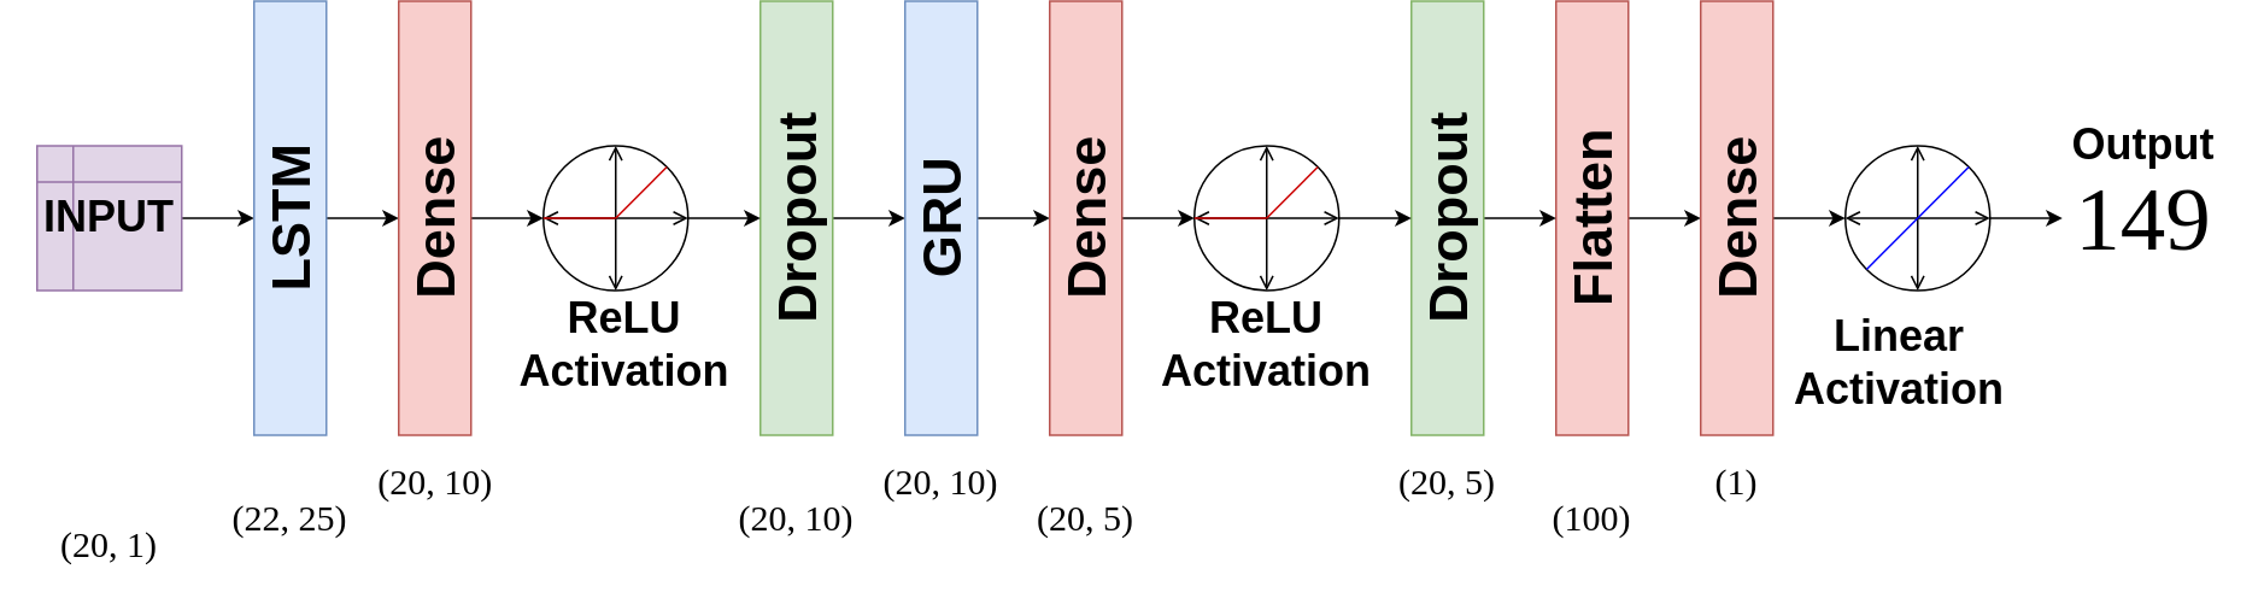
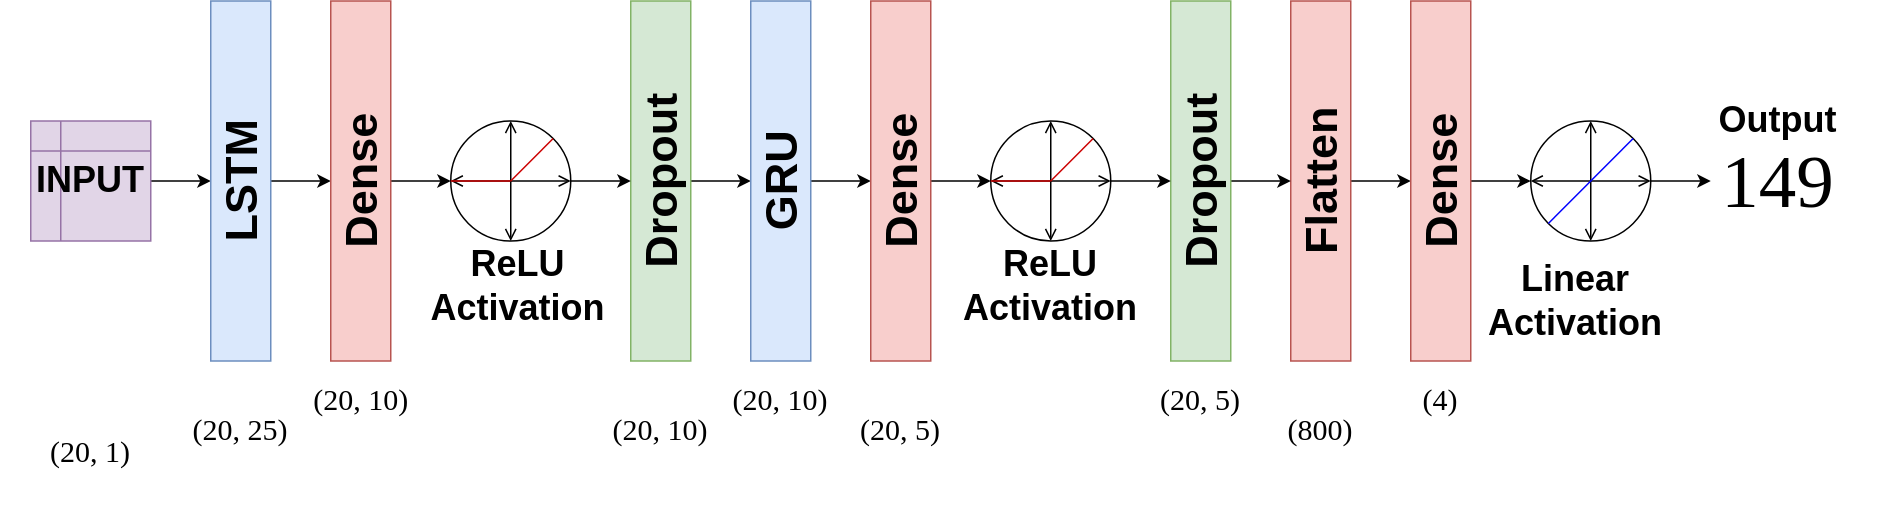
  <mxCell id="0" />
  <mxCell id="1" parent="0" />
  <mxCell id="2" style="edgeStyle=orthogonalEdgeStyle;rounded=0;orthogonalLoop=1;jettySize=auto;html=1;entryX=0.5;entryY=0;entryDx=0;entryDy=0;fontSize=30;startArrow=none;startFill=0;endArrow=classic;endFill=1;strokeColor=#000000;strokeWidth=1;" parent="1" source="3" target="5" edge="1"><mxGeometry relative="1" as="geometry" /></mxCell>
  <mxCell id="3" value="&lt;font style=&quot;font-size: 24px&quot;&gt;&lt;b&gt;INPUT&lt;/b&gt;&lt;br&gt;&lt;/font&gt;" style="shape=internalStorage;whiteSpace=wrap;html=1;backgroundOutline=1;fillColor=#e1d5e7;strokeColor=#9673a6;" parent="1" vertex="1"><mxGeometry x="20" y="40" width="80" height="80" as="geometry" /></mxCell>
  <mxCell id="4" style="edgeStyle=orthogonalEdgeStyle;rounded=0;orthogonalLoop=1;jettySize=auto;html=1;entryX=0.5;entryY=0;entryDx=0;entryDy=0;fontSize=30;startArrow=none;startFill=0;endArrow=classic;endFill=1;strokeColor=#000000;strokeWidth=1;" parent="1" source="5" target="7" edge="1"><mxGeometry relative="1" as="geometry" /></mxCell>
  <mxCell id="5" value="&lt;b&gt;&lt;font style=&quot;font-size: 30px&quot;&gt;LSTM&lt;/font&gt;&lt;/b&gt;" style="rounded=0;whiteSpace=wrap;html=1;rotation=-90;fillColor=#dae8fc;strokeColor=#6c8ebf;" parent="1" vertex="1"><mxGeometry x="40" y="60" width="240" height="40" as="geometry" /></mxCell>
  <mxCell id="6" style="edgeStyle=orthogonalEdgeStyle;rounded=0;orthogonalLoop=1;jettySize=auto;html=1;fontSize=30;startArrow=none;startFill=0;endArrow=classic;endFill=1;strokeColor=#000000;strokeWidth=1;" parent="1" source="7" edge="1"><mxGeometry relative="1" as="geometry"><mxPoint x="300" y="80" as="targetPoint" /></mxGeometry></mxCell>
  <mxCell id="7" value="&lt;b&gt;&lt;font style=&quot;font-size: 30px&quot;&gt;Dense&lt;/font&gt;&lt;/b&gt;" style="rounded=0;whiteSpace=wrap;html=1;rotation=-90;fillColor=#f8cecc;strokeColor=#b85450;" parent="1" vertex="1"><mxGeometry x="120" y="60" width="240" height="40" as="geometry" /></mxCell>
  <mxCell id="8" style="edgeStyle=orthogonalEdgeStyle;rounded=0;orthogonalLoop=1;jettySize=auto;html=1;entryX=0.5;entryY=0;entryDx=0;entryDy=0;fontSize=30;startArrow=none;startFill=0;endArrow=classic;endFill=1;strokeColor=#000000;strokeWidth=1;" parent="1" source="9" target="11" edge="1"><mxGeometry relative="1" as="geometry" /></mxCell>
  <mxCell id="9" value="&lt;b&gt;&lt;font style=&quot;font-size: 30px&quot;&gt;Dropout&lt;/font&gt;&lt;/b&gt;" style="rounded=0;whiteSpace=wrap;html=1;rotation=-90;fillColor=#d5e8d4;strokeColor=#82b366;" parent="1" vertex="1"><mxGeometry x="320" y="60" width="240" height="40" as="geometry" /></mxCell>
  <mxCell id="10" style="edgeStyle=orthogonalEdgeStyle;rounded=0;orthogonalLoop=1;jettySize=auto;html=1;entryX=0.5;entryY=0;entryDx=0;entryDy=0;fontSize=30;startArrow=none;startFill=0;endArrow=classic;endFill=1;strokeColor=#000000;strokeWidth=1;" parent="1" source="11" target="13" edge="1"><mxGeometry relative="1" as="geometry" /></mxCell>
  <mxCell id="11" value="&lt;b&gt;&lt;font style=&quot;font-size: 30px&quot;&gt;GRU&lt;/font&gt;&lt;/b&gt;" style="rounded=0;whiteSpace=wrap;html=1;rotation=-90;fillColor=#dae8fc;strokeColor=#6c8ebf;" parent="1" vertex="1"><mxGeometry x="400" y="60" width="240" height="40" as="geometry" /></mxCell>
  <mxCell id="12" style="edgeStyle=orthogonalEdgeStyle;rounded=0;orthogonalLoop=1;jettySize=auto;html=1;fontSize=30;startArrow=none;startFill=0;endArrow=classic;endFill=1;strokeColor=#000000;strokeWidth=1;" parent="1" source="13" edge="1"><mxGeometry relative="1" as="geometry"><mxPoint x="660" y="80" as="targetPoint" /></mxGeometry></mxCell>
  <mxCell id="13" value="&lt;b&gt;&lt;font style=&quot;font-size: 30px&quot;&gt;Dense&lt;/font&gt;&lt;/b&gt;" style="rounded=0;whiteSpace=wrap;html=1;rotation=-90;fillColor=#f8cecc;strokeColor=#b85450;" parent="1" vertex="1"><mxGeometry x="480" y="60" width="240" height="40" as="geometry" /></mxCell>
  <mxCell id="14" style="edgeStyle=orthogonalEdgeStyle;rounded=0;orthogonalLoop=1;jettySize=auto;html=1;entryX=0.5;entryY=0;entryDx=0;entryDy=0;fontSize=30;startArrow=none;startFill=0;endArrow=classic;endFill=1;strokeColor=#000000;strokeWidth=1;" parent="1" source="15" target="17" edge="1"><mxGeometry relative="1" as="geometry" /></mxCell>
  <mxCell id="15" value="&lt;b&gt;&lt;font style=&quot;font-size: 30px&quot;&gt;Flatten&lt;/font&gt;&lt;/b&gt;" style="rounded=0;whiteSpace=wrap;html=1;rotation=-90;fillColor=#f8cecc;strokeColor=#b85450;" parent="1" vertex="1"><mxGeometry x="760" y="60" width="240" height="40" as="geometry" /></mxCell>
  <mxCell id="16" style="edgeStyle=orthogonalEdgeStyle;rounded=0;orthogonalLoop=1;jettySize=auto;html=1;fontSize=30;startArrow=none;startFill=0;endArrow=classic;endFill=1;strokeColor=#000000;strokeWidth=1;" parent="1" source="17" edge="1"><mxGeometry relative="1" as="geometry"><mxPoint x="1020" y="80" as="targetPoint" /></mxGeometry></mxCell>
  <mxCell id="17" value="&lt;b&gt;&lt;font style=&quot;font-size: 30px&quot;&gt;Dense&lt;/font&gt;&lt;/b&gt;" style="rounded=0;whiteSpace=wrap;html=1;rotation=-90;fillColor=#f8cecc;strokeColor=#b85450;" parent="1" vertex="1"><mxGeometry x="840" y="60" width="240" height="40" as="geometry" /></mxCell>
  <mxCell id="18" style="edgeStyle=orthogonalEdgeStyle;rounded=0;orthogonalLoop=1;jettySize=auto;html=1;entryX=0.5;entryY=0;entryDx=0;entryDy=0;fontSize=30;startArrow=none;startFill=0;endArrow=classic;endFill=1;strokeColor=#000000;strokeWidth=1;" parent="1" source="19" target="15" edge="1"><mxGeometry relative="1" as="geometry" /></mxCell>
  <mxCell id="19" value="&lt;b&gt;&lt;font style=&quot;font-size: 30px&quot;&gt;Dropout&lt;/font&gt;&lt;/b&gt;" style="rounded=0;whiteSpace=wrap;html=1;rotation=-90;fillColor=#d5e8d4;strokeColor=#82b366;" parent="1" vertex="1"><mxGeometry x="680" y="60" width="240" height="40" as="geometry" /></mxCell>
  <mxCell id="20" value="&lt;b style=&quot;font-size: 24px&quot;&gt;Linear&lt;br&gt;Activation&lt;br&gt;&lt;/b&gt;" style="text;html=1;strokeColor=none;fillColor=none;align=center;verticalAlign=middle;whiteSpace=wrap;rounded=0;" parent="1" vertex="1"><mxGeometry x="990" y="130" width="120" height="60" as="geometry" /></mxCell>
  <mxCell id="21" value="" style="group" parent="1" vertex="1" connectable="0"><mxGeometry x="300" y="40" width="80" height="80" as="geometry" /></mxCell>
  <mxCell id="22" value="" style="ellipse;whiteSpace=wrap;html=1;aspect=fixed;" parent="21" vertex="1"><mxGeometry width="80" height="80" as="geometry" /></mxCell>
  <mxCell id="23" value="" style="endArrow=open;startArrow=open;html=1;rounded=0;strokeWidth=1;endFill=0;startFill=0;" parent="21" edge="1"><mxGeometry width="50" height="50" relative="1" as="geometry"><mxPoint y="40" as="sourcePoint" /><mxPoint x="80" y="40" as="targetPoint" /><Array as="points"><mxPoint x="40" y="40" /></Array></mxGeometry></mxCell>
  <mxCell id="24" value="" style="endArrow=open;startArrow=open;html=1;rounded=0;strokeWidth=1;startFill=0;endFill=0;" parent="21" edge="1"><mxGeometry width="50" height="50" relative="1" as="geometry"><mxPoint x="40" as="sourcePoint" /><mxPoint x="40" y="80" as="targetPoint" /><Array as="points" /></mxGeometry></mxCell>
  <mxCell id="25" value="" style="endArrow=none;html=1;rounded=0;strokeWidth=1;strokeColor=#CC0000;" parent="21" edge="1"><mxGeometry width="50" height="50" relative="1" as="geometry"><mxPoint x="40" y="40" as="sourcePoint" /><mxPoint y="40" as="targetPoint" /></mxGeometry></mxCell>
  <mxCell id="26" value="" style="endArrow=none;html=1;rounded=0;strokeWidth=1;entryX=1;entryY=0;entryDx=0;entryDy=0;strokeColor=#CC0000;" parent="21" target="22" edge="1"><mxGeometry width="50" height="50" relative="1" as="geometry"><mxPoint x="40" y="40" as="sourcePoint" /><mxPoint x="60" y="20" as="targetPoint" /></mxGeometry></mxCell>
  <mxCell id="27" value="" style="group" parent="1" vertex="1" connectable="0"><mxGeometry x="1020" y="40" width="80" height="80" as="geometry" /></mxCell>
  <mxCell id="28" value="" style="ellipse;whiteSpace=wrap;html=1;aspect=fixed;" parent="27" vertex="1"><mxGeometry width="80" height="80" as="geometry" /></mxCell>
  <mxCell id="29" value="" style="endArrow=open;startArrow=open;html=1;rounded=0;strokeWidth=1;endFill=0;startFill=0;" parent="27" edge="1"><mxGeometry width="50" height="50" relative="1" as="geometry"><mxPoint y="40" as="sourcePoint" /><mxPoint x="80" y="40" as="targetPoint" /><Array as="points"><mxPoint x="40" y="40" /></Array></mxGeometry></mxCell>
  <mxCell id="30" value="" style="endArrow=open;startArrow=open;html=1;rounded=0;strokeWidth=1;startFill=0;endFill=0;" parent="27" edge="1"><mxGeometry width="50" height="50" relative="1" as="geometry"><mxPoint x="40" as="sourcePoint" /><mxPoint x="40" y="80" as="targetPoint" /><Array as="points" /></mxGeometry></mxCell>
  <mxCell id="31" value="" style="endArrow=none;html=1;rounded=0;strokeWidth=1;entryX=1;entryY=0;entryDx=0;entryDy=0;strokeColor=#0000FF;exitX=0;exitY=1;exitDx=0;exitDy=0;" parent="27" source="28" target="28" edge="1"><mxGeometry width="50" height="50" relative="1" as="geometry"><mxPoint x="40" y="40" as="sourcePoint" /><mxPoint x="60" y="20" as="targetPoint" /></mxGeometry></mxCell>
  <mxCell id="32" style="edgeStyle=orthogonalEdgeStyle;rounded=0;orthogonalLoop=1;jettySize=auto;html=1;entryX=0.5;entryY=0;entryDx=0;entryDy=0;fontSize=30;startArrow=none;startFill=0;endArrow=classic;endFill=1;strokeColor=#000000;strokeWidth=1;" parent="1" source="22" target="9" edge="1"><mxGeometry relative="1" as="geometry" /></mxCell>
  <mxCell id="33" value="" style="group" parent="1" vertex="1" connectable="0"><mxGeometry x="660" y="40" width="80" height="80" as="geometry" /></mxCell>
  <mxCell id="34" value="" style="ellipse;whiteSpace=wrap;html=1;aspect=fixed;" parent="33" vertex="1"><mxGeometry width="80" height="80" as="geometry" /></mxCell>
  <mxCell id="35" value="" style="endArrow=open;startArrow=open;html=1;rounded=0;strokeWidth=1;endFill=0;startFill=0;" parent="33" edge="1"><mxGeometry width="50" height="50" relative="1" as="geometry"><mxPoint y="40" as="sourcePoint" /><mxPoint x="80" y="40" as="targetPoint" /><Array as="points"><mxPoint x="40" y="40" /></Array></mxGeometry></mxCell>
  <mxCell id="36" value="" style="endArrow=open;startArrow=open;html=1;rounded=0;strokeWidth=1;startFill=0;endFill=0;" parent="33" edge="1"><mxGeometry width="50" height="50" relative="1" as="geometry"><mxPoint x="40" as="sourcePoint" /><mxPoint x="40" y="80" as="targetPoint" /><Array as="points" /></mxGeometry></mxCell>
  <mxCell id="37" value="" style="endArrow=none;html=1;rounded=0;strokeWidth=1;strokeColor=#CC0000;" parent="33" edge="1"><mxGeometry width="50" height="50" relative="1" as="geometry"><mxPoint x="40" y="40" as="sourcePoint" /><mxPoint y="40" as="targetPoint" /></mxGeometry></mxCell>
  <mxCell id="38" value="" style="endArrow=none;html=1;rounded=0;strokeWidth=1;entryX=1;entryY=0;entryDx=0;entryDy=0;strokeColor=#CC0000;" parent="33" target="34" edge="1"><mxGeometry width="50" height="50" relative="1" as="geometry"><mxPoint x="40" y="40" as="sourcePoint" /><mxPoint x="60" y="20" as="targetPoint" /></mxGeometry></mxCell>
  <mxCell id="39" style="edgeStyle=orthogonalEdgeStyle;rounded=0;orthogonalLoop=1;jettySize=auto;html=1;entryX=0.5;entryY=0;entryDx=0;entryDy=0;fontSize=30;startArrow=none;startFill=0;endArrow=classic;endFill=1;strokeColor=#000000;strokeWidth=1;" parent="1" source="34" target="19" edge="1"><mxGeometry relative="1" as="geometry" /></mxCell>
  <mxCell id="40" value="&lt;font style=&quot;font-size: 50px&quot; face=&quot;Verdana&quot;&gt;149&lt;/font&gt;" style="text;html=1;strokeColor=none;fillColor=none;align=center;verticalAlign=middle;whiteSpace=wrap;rounded=0;fontSize=30;" parent="1" vertex="1"><mxGeometry x="1140" y="57.5" width="90" height="45" as="geometry" /></mxCell>
  <mxCell id="41" style="edgeStyle=orthogonalEdgeStyle;rounded=0;orthogonalLoop=1;jettySize=auto;html=1;fontSize=30;startArrow=none;startFill=0;endArrow=classic;endFill=1;strokeColor=#000000;strokeWidth=1;" parent="1" source="28" target="40" edge="1"><mxGeometry relative="1" as="geometry" /></mxCell>
  <mxCell id="42" value="&lt;b style=&quot;font-size: 24px&quot;&gt;ReLU&lt;br&gt;Activation&lt;br&gt;&lt;/b&gt;" style="text;html=1;strokeColor=none;fillColor=none;align=center;verticalAlign=middle;whiteSpace=wrap;rounded=0;" parent="1" vertex="1"><mxGeometry x="640" y="120" width="120" height="60" as="geometry" /></mxCell>
  <mxCell id="43" value="&lt;b style=&quot;font-size: 24px&quot;&gt;ReLU&lt;br&gt;Activation&lt;br&gt;&lt;/b&gt;" style="text;html=1;strokeColor=none;fillColor=none;align=center;verticalAlign=middle;whiteSpace=wrap;rounded=0;" parent="1" vertex="1"><mxGeometry x="285" y="120" width="120" height="60" as="geometry" /></mxCell>
  <mxCell id="44" value="&lt;b style=&quot;font-size: 24px&quot;&gt;Output&lt;br&gt;&lt;/b&gt;" style="text;html=1;strokeColor=none;fillColor=none;align=center;verticalAlign=middle;whiteSpace=wrap;rounded=0;" parent="1" vertex="1"><mxGeometry x="1140" y="20" width="90" height="40" as="geometry" /></mxCell>
  <mxCell id="45" value="(20, 1)" style="text;html=1;strokeColor=none;fillColor=none;align=center;verticalAlign=middle;whiteSpace=wrap;rounded=0;fontFamily=Verdana;fontSize=20;" parent="1" vertex="1"><mxGeometry x="20" y="245" width="80" height="30" as="geometry" /></mxCell>
- <mxCell id="46" value="(22, 25)" style="text;html=1;strokeColor=none;fillColor=none;align=center;verticalAlign=middle;whiteSpace=wrap;rounded=0;fontFamily=Verdana;fontSize=20;" parent="1" vertex="1"><mxGeometry x="115" y="230" width="90" height="30" as="geometry" /></mxCell>
+ <mxCell id="46" value="(20, 25)" style="text;html=1;strokeColor=none;fillColor=none;align=center;verticalAlign=middle;whiteSpace=wrap;rounded=0;fontFamily=Verdana;fontSize=20;" parent="1" vertex="1"><mxGeometry x="115" y="230" width="90" height="30" as="geometry" /></mxCell>
  <mxCell id="47" value="(20, 10)" style="text;html=1;strokeColor=none;fillColor=none;align=center;verticalAlign=middle;whiteSpace=wrap;rounded=0;fontFamily=Verdana;fontSize=20;" parent="1" vertex="1"><mxGeometry x="192.5" y="210" width="95" height="30" as="geometry" /></mxCell>
  <mxCell id="48" value="(20, 10)" style="text;html=1;strokeColor=none;fillColor=none;align=center;verticalAlign=middle;whiteSpace=wrap;rounded=0;fontFamily=Verdana;fontSize=20;" parent="1" vertex="1"><mxGeometry x="395" y="230" width="90" height="30" as="geometry" /></mxCell>
  <mxCell id="49" value="(20, 10)" style="text;html=1;strokeColor=none;fillColor=none;align=center;verticalAlign=middle;whiteSpace=wrap;rounded=0;fontFamily=Verdana;fontSize=20;" parent="1" vertex="1"><mxGeometry x="475" y="210" width="90" height="30" as="geometry" /></mxCell>
  <mxCell id="50" value="(20, 5)" style="text;html=1;strokeColor=none;fillColor=none;align=center;verticalAlign=middle;whiteSpace=wrap;rounded=0;fontFamily=Verdana;fontSize=20;" parent="1" vertex="1"><mxGeometry x="555" y="230" width="90" height="30" as="geometry" /></mxCell>
  <mxCell id="51" value="(20, 5)" style="text;html=1;strokeColor=none;fillColor=none;align=center;verticalAlign=middle;whiteSpace=wrap;rounded=0;fontFamily=Verdana;fontSize=20;" parent="1" vertex="1"><mxGeometry x="755" y="210" width="90" height="30" as="geometry" /></mxCell>
- <mxCell id="52" value="(100)" style="text;html=1;strokeColor=none;fillColor=none;align=center;verticalAlign=middle;whiteSpace=wrap;rounded=0;fontFamily=Verdana;fontSize=20;" parent="1" vertex="1"><mxGeometry x="835" y="230" width="90" height="30" as="geometry" /></mxCell>
- <mxCell id="53" value="(1)" style="text;html=1;strokeColor=none;fillColor=none;align=center;verticalAlign=middle;whiteSpace=wrap;rounded=0;fontFamily=Verdana;fontSize=20;" parent="1" vertex="1"><mxGeometry x="915" y="210" width="90" height="30" as="geometry" /></mxCell>
+ <mxCell id="52" value="(800)" style="text;html=1;strokeColor=none;fillColor=none;align=center;verticalAlign=middle;whiteSpace=wrap;rounded=0;fontFamily=Verdana;fontSize=20;" parent="1" vertex="1"><mxGeometry x="835" y="230" width="90" height="30" as="geometry" /></mxCell>
+ <mxCell id="53" value="(4)" style="text;html=1;strokeColor=none;fillColor=none;align=center;verticalAlign=middle;whiteSpace=wrap;rounded=0;fontFamily=Verdana;fontSize=20;" parent="1" vertex="1"><mxGeometry x="915" y="210" width="90" height="30" as="geometry" /></mxCell>
